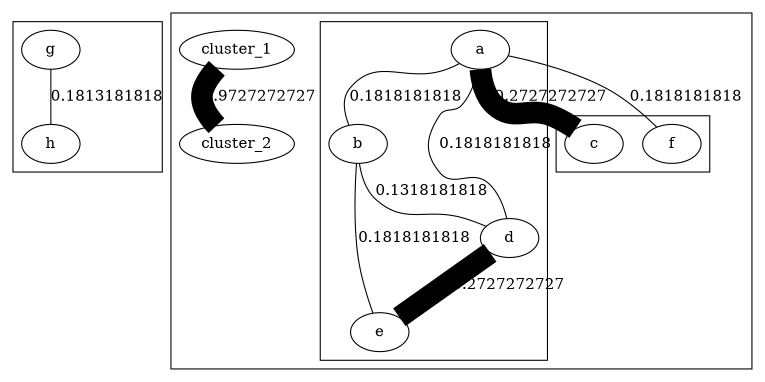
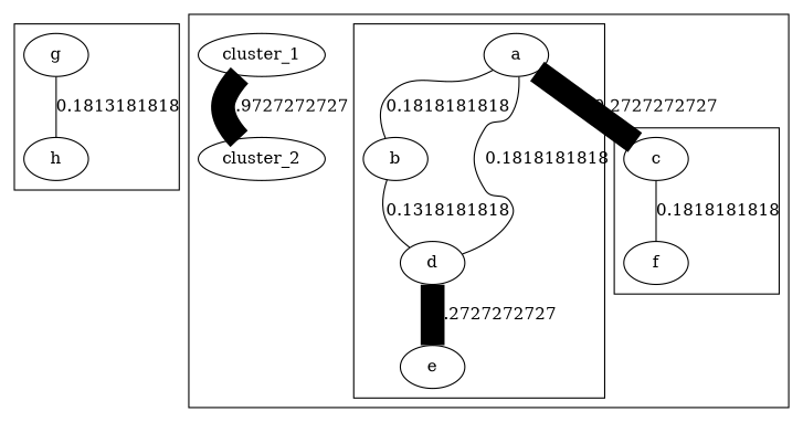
  digraph {
    node [style="setlinewidth(1)"]
    edge [dir=none style="setlinewidth(1)"]
    n1 [label=g]
    n2 [label=h]
    n3 [label=a]
    n4 [label=b]
    n5 [label=d]
    n6 [label=e]
    n7 [label=c]
    n8 [label=f]
    cluster_1 [style=""]
    cluster_2 [style=""]
    subgraph cluster_1 {
      n1
      n2
    }
    subgraph cluster_2 {
      cluster_1
      cluster_2
      subgraph cluster_3 {
        n3
        n4
        n5
        n6
      }
      subgraph cluster_4 {
        n7
        n8
      }
    }
    n1 -> n2 [label=0.1813181818]
    n3 -> n4 [label=0.1818181818]
    n3 -> n5 [label=0.1818181818]
    n3 -> n7 [label=0.2727272727 style="setlinewidth(20)"]
    n4 -> n5 [label=0.1318181818]
-   n4 -> n6 [label=0.1818181818]
    n5 -> n6 [label=0.2727272727 style="setlinewidth(20)"]
-   n3 -> n8 [label=0.1818181818]
+   n7 -> n8 [label=0.1818181818]
    cluster_1 -> cluster_2 [label=0.9727272727 style="setlinewidth(20)"]
  }
